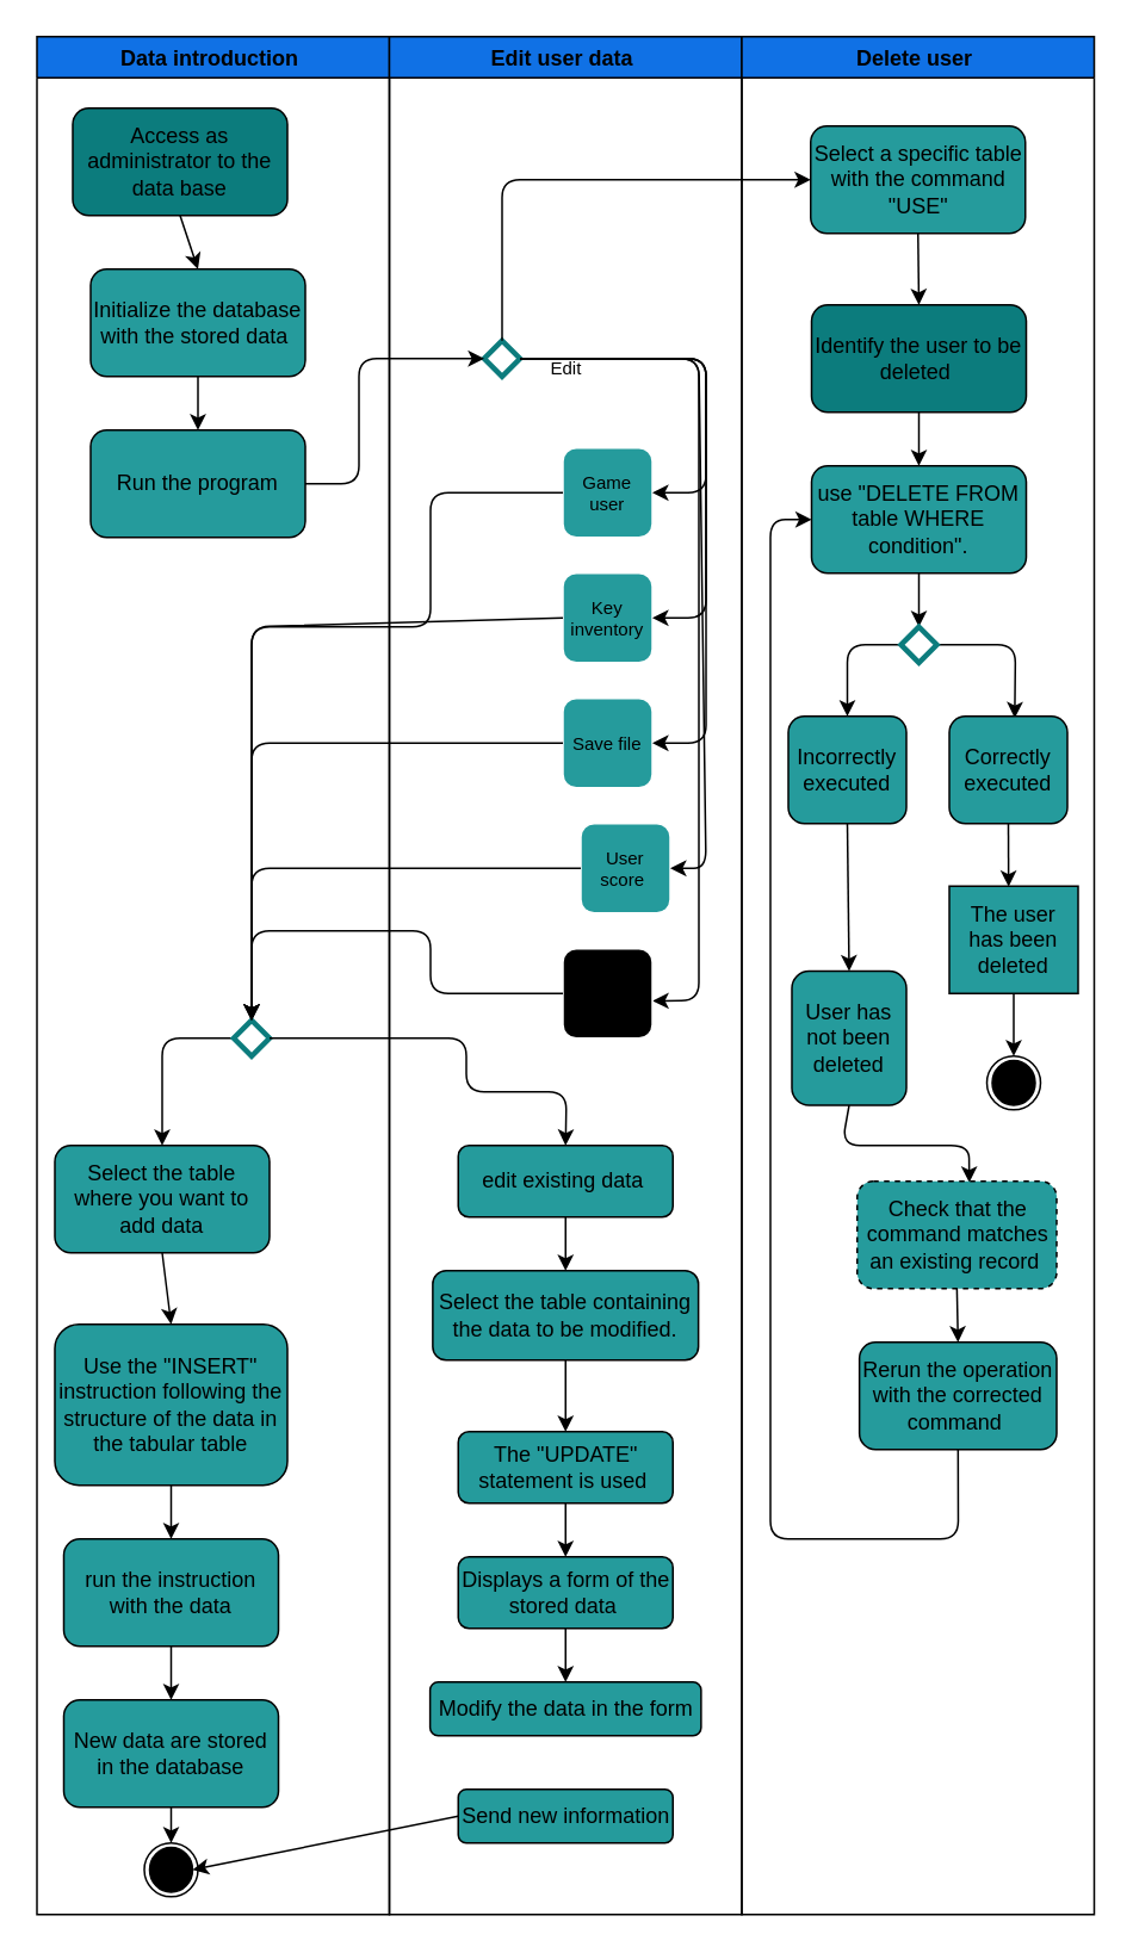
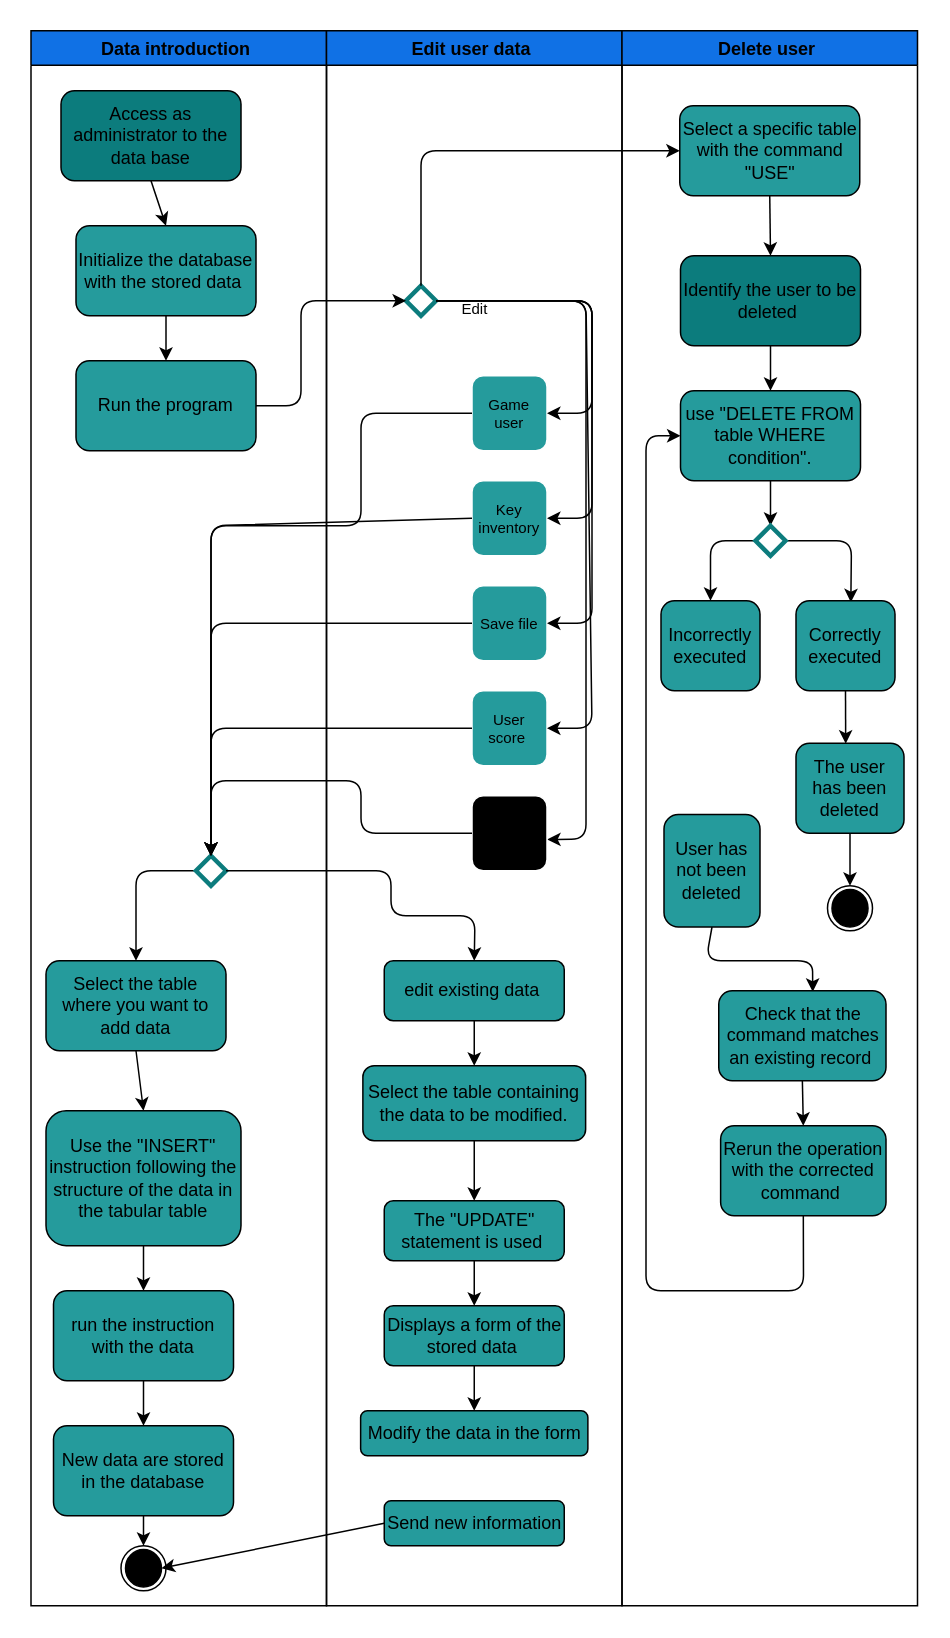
  <mxCell id="0" />
  <mxCell id="1" parent="0" />
  <mxCell id="2" value="Data introduction " style="swimlane;fillColor=#1071e5;" parent="1" vertex="1"><mxGeometry x="20" y="20" width="197" height="1050" as="geometry" /></mxCell>
  <mxCell id="3" value="Run the program" style="rounded=1;whiteSpace=wrap;html=1;fillColor=#259B9C;" parent="2" vertex="1"><mxGeometry x="30" y="220" width="120" height="60" as="geometry" /></mxCell>
  <mxCell id="4" value="Initialize the database with the stored data&amp;nbsp;" style="rounded=1;whiteSpace=wrap;html=1;fillColor=#259B9C;" parent="2" vertex="1"><mxGeometry x="30" y="130" width="120" height="60" as="geometry" /></mxCell>
  <mxCell id="5" style="edgeStyle=none;html=1;exitX=0.5;exitY=1;exitDx=0;exitDy=0;entryX=0.5;entryY=0;entryDx=0;entryDy=0;strokeColor=#000000;" parent="2" source="4" target="3" edge="1"><mxGeometry relative="1" as="geometry" /></mxCell>
  <mxCell id="6" value="Access as administrator to the data base" style="rounded=1;whiteSpace=wrap;html=1;fillColor=#0c7c7d;" parent="2" vertex="1"><mxGeometry x="20" y="40" width="120" height="60" as="geometry" /></mxCell>
  <mxCell id="7" style="edgeStyle=none;html=1;exitX=0.5;exitY=1;exitDx=0;exitDy=0;entryX=0.5;entryY=0;entryDx=0;entryDy=0;strokeColor=#000000;" parent="2" source="6" target="4" edge="1"><mxGeometry relative="1" as="geometry" /></mxCell>
  <mxCell id="8" style="edgeStyle=none;html=1;exitX=0;exitY=0.5;exitDx=0;exitDy=0;entryX=0.5;entryY=0;entryDx=0;entryDy=0;strokeColor=#000000;" parent="2" source="9" target="11" edge="1"><mxGeometry relative="1" as="geometry"><Array as="points"><mxPoint x="70" y="560" /></Array></mxGeometry></mxCell>
  <mxCell id="9" value="" style="rhombus;whiteSpace=wrap;html=1;labelBackgroundColor=none;fontColor=#FFFFFF;fillColor=none;strokeColor=#0C7C7D;strokeWidth=3;" parent="2" vertex="1"><mxGeometry x="110" y="550" width="20" height="20" as="geometry" /></mxCell>
  <mxCell id="10" style="edgeStyle=none;html=1;exitX=0.5;exitY=1;exitDx=0;exitDy=0;entryX=0.5;entryY=0;entryDx=0;entryDy=0;strokeColor=#000000;" edge="1" parent="2" source="11" target="13"><mxGeometry relative="1" as="geometry" /></mxCell>
  <mxCell id="11" value="Select the table where you want to add data" style="rounded=1;whiteSpace=wrap;html=1;fillColor=#259B9C;" parent="2" vertex="1"><mxGeometry x="10" y="620" width="120" height="60" as="geometry" /></mxCell>
  <mxCell id="12" style="edgeStyle=none;html=1;exitX=0.5;exitY=1;exitDx=0;exitDy=0;entryX=0.5;entryY=0;entryDx=0;entryDy=0;strokeColor=#000000;" edge="1" parent="2" source="13" target="15"><mxGeometry relative="1" as="geometry" /></mxCell>
  <mxCell id="13" value="Use the &quot;INSERT&quot; instruction following the structure of the data in the tabular table" style="rounded=1;whiteSpace=wrap;html=1;fillColor=#259B9C;" vertex="1" parent="2"><mxGeometry x="10" y="720" width="130" height="90" as="geometry" /></mxCell>
  <mxCell id="14" style="edgeStyle=none;html=1;exitX=0.5;exitY=1;exitDx=0;exitDy=0;entryX=0.5;entryY=0;entryDx=0;entryDy=0;strokeColor=#000000;" edge="1" parent="2" source="15" target="17"><mxGeometry relative="1" as="geometry" /></mxCell>
  <mxCell id="15" value="run the instruction with the data" style="rounded=1;whiteSpace=wrap;html=1;fillColor=#259B9C;" vertex="1" parent="2"><mxGeometry x="15" y="840" width="120" height="60" as="geometry" /></mxCell>
  <mxCell id="16" style="edgeStyle=none;html=1;exitX=0.5;exitY=1;exitDx=0;exitDy=0;entryX=0.5;entryY=0;entryDx=0;entryDy=0;strokeColor=#000000;" edge="1" parent="2" source="17" target="18"><mxGeometry relative="1" as="geometry" /></mxCell>
  <mxCell id="17" value="New data are stored in the database" style="rounded=1;whiteSpace=wrap;html=1;fillColor=#259B9C;" vertex="1" parent="2"><mxGeometry x="15" y="930" width="120" height="60" as="geometry" /></mxCell>
  <mxCell id="18" value="" style="ellipse;whiteSpace=wrap;html=1;aspect=fixed;labelBackgroundColor=none;fontColor=#FFFFFF;strokeColor=#000000;strokeWidth=1;fillColor=none;" parent="2" vertex="1"><mxGeometry x="60" y="1010" width="30" height="30" as="geometry" /></mxCell>
  <mxCell id="19" value="" style="ellipse;whiteSpace=wrap;html=1;labelBackgroundColor=none;fontColor=#FFFFFF;strokeColor=#000000;strokeWidth=1;fillColor=#000000;" parent="2" vertex="1"><mxGeometry x="63" y="1012.5" width="24" height="25" as="geometry" /></mxCell>
  <mxCell id="20" value="Edit user data " style="swimlane;fillColor=#1071e5;" parent="1" vertex="1"><mxGeometry x="217" y="20" width="197" height="1050" as="geometry" /></mxCell>
  <mxCell id="21" style="edgeStyle=none;html=1;exitX=1;exitY=0.5;exitDx=0;exitDy=0;entryX=1.002;entryY=0.583;entryDx=0;entryDy=0;entryPerimeter=0;strokeColor=#000000;" parent="20" source="22" target="31" edge="1"><mxGeometry relative="1" as="geometry"><Array as="points"><mxPoint x="173" y="180" /><mxPoint x="173" y="400" /><mxPoint x="173" y="539" /></Array></mxGeometry></mxCell>
  <mxCell id="22" value="" style="rhombus;whiteSpace=wrap;html=1;labelBackgroundColor=none;fontColor=#FFFFFF;fillColor=none;strokeColor=#0C7C7D;strokeWidth=3;" parent="20" vertex="1"><mxGeometry x="53" y="170" width="20" height="20" as="geometry" /></mxCell>
  <mxCell id="23" value="Game user" style="rounded=1;whiteSpace=wrap;html=1;labelBackgroundColor=none;fontSize=10;fontColor=#000000;strokeColor=#FFFFFF;strokeWidth=1;fillColor=#259B9C;" parent="20" vertex="1"><mxGeometry x="97" y="230" width="50" height="50" as="geometry" /></mxCell>
  <mxCell id="24" style="edgeStyle=none;html=1;exitX=1;exitY=0.5;exitDx=0;exitDy=0;entryX=1;entryY=0.5;entryDx=0;entryDy=0;strokeColor=#000000;" parent="20" source="22" target="23" edge="1"><mxGeometry relative="1" as="geometry"><Array as="points"><mxPoint x="177" y="180" /><mxPoint x="177" y="255" /></Array></mxGeometry></mxCell>
  <mxCell id="25" value="Key inventory" style="rounded=1;whiteSpace=wrap;html=1;labelBackgroundColor=none;fontSize=10;fontColor=#000000;strokeColor=#FFFFFF;strokeWidth=1;fillColor=#259B9C;" parent="20" vertex="1"><mxGeometry x="97" y="300" width="50" height="50" as="geometry" /></mxCell>
  <mxCell id="26" style="edgeStyle=none;html=1;exitX=1;exitY=0.5;exitDx=0;exitDy=0;entryX=1;entryY=0.5;entryDx=0;entryDy=0;strokeColor=#000000;" parent="20" source="22" target="25" edge="1"><mxGeometry relative="1" as="geometry"><Array as="points"><mxPoint x="177" y="180" /><mxPoint x="177" y="325" /></Array></mxGeometry></mxCell>
  <mxCell id="27" value="Save file" style="rounded=1;whiteSpace=wrap;html=1;labelBackgroundColor=none;fontSize=10;fontColor=#000000;strokeColor=#FFFFFF;strokeWidth=1;fillColor=#259B9C;" parent="20" vertex="1"><mxGeometry x="97" y="370" width="50" height="50" as="geometry" /></mxCell>
  <mxCell id="28" style="edgeStyle=none;html=1;exitX=1;exitY=0.5;exitDx=0;exitDy=0;entryX=1;entryY=0.5;entryDx=0;entryDy=0;strokeColor=#000000;" parent="20" source="22" target="27" edge="1"><mxGeometry relative="1" as="geometry"><Array as="points"><mxPoint x="177" y="180" /><mxPoint x="177" y="210" /><mxPoint x="177" y="395" /></Array></mxGeometry></mxCell>
- <mxCell id="29" value="User score&amp;nbsp;" style="rounded=1;whiteSpace=wrap;html=1;labelBackgroundColor=none;fontSize=10;fontColor=#000000;strokeColor=#FFFFFF;strokeWidth=1;fillColor=#259B9C;" parent="20" vertex="1"><mxGeometry x="107" y="440" width="50" height="50" as="geometry" /></mxCell>
+ <mxCell id="29" value="User score&amp;nbsp;" style="rounded=1;whiteSpace=wrap;html=1;labelBackgroundColor=none;fontSize=10;fontColor=#000000;strokeColor=#FFFFFF;strokeWidth=1;fillColor=#259B9C;" parent="20" vertex="1"><mxGeometry x="97" y="440" width="50" height="50" as="geometry" /></mxCell>
  <mxCell id="30" style="edgeStyle=none;html=1;exitX=1;exitY=0.5;exitDx=0;exitDy=0;entryX=1;entryY=0.5;entryDx=0;entryDy=0;strokeColor=#000000;" parent="20" source="22" target="29" edge="1"><mxGeometry relative="1" as="geometry"><Array as="points"><mxPoint x="173" y="180" /><mxPoint x="177" y="465" /></Array></mxGeometry></mxCell>
  <mxCell id="31" value="Questions" style="rounded=1;whiteSpace=wrap;html=1;labelBackgroundColor=none;fontSize=10;fontColor=#000000;strokeColor=#FFFFFF;strokeWidth=1;fillColor=#000000;" parent="20" vertex="1"><mxGeometry x="97" y="510" width="50" height="50" as="geometry" /></mxCell>
  <mxCell id="32" value="Edit&amp;nbsp;" style="text;html=1;strokeColor=none;fillColor=none;align=center;verticalAlign=middle;whiteSpace=wrap;rounded=0;labelBackgroundColor=none;fontColor=#000000;strokeWidth=1;fontSize=10;" parent="20" vertex="1"><mxGeometry x="83" y="180" width="35" height="10" as="geometry" /></mxCell>
  <mxCell id="33" style="edgeStyle=none;html=1;exitX=0.5;exitY=1;exitDx=0;exitDy=0;entryX=0.5;entryY=0;entryDx=0;entryDy=0;strokeColor=#000000;" edge="1" parent="20" source="34" target="38"><mxGeometry relative="1" as="geometry" /></mxCell>
  <mxCell id="34" value="edit existing data&amp;nbsp;" style="rounded=1;whiteSpace=wrap;html=1;fillColor=#259B9C;" parent="20" vertex="1"><mxGeometry x="38.5" y="620" width="120" height="40" as="geometry" /></mxCell>
  <mxCell id="35" style="edgeStyle=none;html=1;exitX=0.5;exitY=1;exitDx=0;exitDy=0;entryX=0.5;entryY=0;entryDx=0;entryDy=0;strokeColor=#000000;" edge="1" parent="20" source="36" target="41"><mxGeometry relative="1" as="geometry" /></mxCell>
  <mxCell id="36" value="Displays a form of the stored data&amp;nbsp;" style="rounded=1;whiteSpace=wrap;html=1;fillColor=#259B9C;" vertex="1" parent="20"><mxGeometry x="38.5" y="850" width="120" height="40" as="geometry" /></mxCell>
  <mxCell id="37" style="edgeStyle=none;html=1;exitX=0.5;exitY=1;exitDx=0;exitDy=0;entryX=0.5;entryY=0;entryDx=0;entryDy=0;strokeColor=#000000;" edge="1" parent="20" source="38" target="40"><mxGeometry relative="1" as="geometry" /></mxCell>
  <mxCell id="38" value="Select the table containing the data to be modified." style="rounded=1;whiteSpace=wrap;html=1;fillColor=#259B9C;" vertex="1" parent="20"><mxGeometry x="24.25" y="690" width="148.5" height="50" as="geometry" /></mxCell>
  <mxCell id="39" style="edgeStyle=none;html=1;exitX=0.5;exitY=1;exitDx=0;exitDy=0;entryX=0.5;entryY=0;entryDx=0;entryDy=0;strokeColor=#000000;" edge="1" parent="20" source="40" target="36"><mxGeometry relative="1" as="geometry" /></mxCell>
  <mxCell id="40" value="The &quot;UPDATE&quot; statement is used&amp;nbsp;" style="rounded=1;whiteSpace=wrap;html=1;fillColor=#259B9C;" vertex="1" parent="20"><mxGeometry x="38.5" y="780" width="120" height="40" as="geometry" /></mxCell>
  <mxCell id="41" value="Modify the data in the form" style="rounded=1;whiteSpace=wrap;html=1;fillColor=#259B9C;" vertex="1" parent="20"><mxGeometry x="22.75" y="920" width="151.5" height="30" as="geometry" /></mxCell>
  <mxCell id="42" value="Send new information" style="rounded=1;whiteSpace=wrap;html=1;fillColor=#259B9C;" vertex="1" parent="20"><mxGeometry x="38.5" y="980" width="120" height="30" as="geometry" /></mxCell>
  <mxCell id="43" value="Delete user " style="swimlane;fillColor=#1071e5;" parent="1" vertex="1"><mxGeometry x="414" y="20" width="197" height="1050" as="geometry" /></mxCell>
  <mxCell id="44" style="edgeStyle=none;html=1;exitX=0.5;exitY=1;exitDx=0;exitDy=0;entryX=0.5;entryY=0;entryDx=0;entryDy=0;strokeColor=#000000;" edge="1" parent="43" source="45" target="47"><mxGeometry relative="1" as="geometry" /></mxCell>
  <mxCell id="45" value="Select a specific table with the command &quot;USE&quot;" style="rounded=1;whiteSpace=wrap;html=1;fillColor=#259B9C;" vertex="1" parent="43"><mxGeometry x="38.5" y="50" width="120" height="60" as="geometry" /></mxCell>
  <mxCell id="46" style="edgeStyle=none;html=1;exitX=0.5;exitY=1;exitDx=0;exitDy=0;entryX=0.5;entryY=0;entryDx=0;entryDy=0;strokeColor=#000000;" edge="1" parent="43" source="47" target="49"><mxGeometry relative="1" as="geometry" /></mxCell>
  <mxCell id="47" value="Identify the user to be deleted&amp;nbsp;" style="rounded=1;whiteSpace=wrap;html=1;fillColor=#0c7c7d;" vertex="1" parent="43"><mxGeometry x="39" y="150" width="120" height="60" as="geometry" /></mxCell>
  <mxCell id="48" style="edgeStyle=none;html=1;exitX=0.5;exitY=1;exitDx=0;exitDy=0;entryX=0.5;entryY=0;entryDx=0;entryDy=0;strokeColor=#000000;" edge="1" parent="43" source="49" target="52"><mxGeometry relative="1" as="geometry" /></mxCell>
  <mxCell id="49" value="&lt;div&gt;use &quot;DELETE FROM table WHERE condition&quot;.&lt;/div&gt;" style="rounded=1;whiteSpace=wrap;html=1;fillColor=#259B9C;" vertex="1" parent="43"><mxGeometry x="39" y="240" width="120" height="60" as="geometry" /></mxCell>
  <mxCell id="50" style="edgeStyle=none;html=1;exitX=1;exitY=0.5;exitDx=0;exitDy=0;entryX=0.554;entryY=0.017;entryDx=0;entryDy=0;entryPerimeter=0;strokeColor=#000000;" edge="1" parent="43" source="52" target="54"><mxGeometry relative="1" as="geometry"><Array as="points"><mxPoint x="153" y="340" /></Array></mxGeometry></mxCell>
  <mxCell id="51" style="edgeStyle=none;html=1;exitX=0;exitY=0.5;exitDx=0;exitDy=0;entryX=0.5;entryY=0;entryDx=0;entryDy=0;strokeColor=#000000;" edge="1" parent="43" source="52" target="60"><mxGeometry relative="1" as="geometry"><Array as="points"><mxPoint x="59" y="340" /></Array></mxGeometry></mxCell>
  <mxCell id="52" value="" style="rhombus;whiteSpace=wrap;html=1;labelBackgroundColor=none;fontColor=#FFFFFF;fillColor=none;strokeColor=#0C7C7D;strokeWidth=3;" vertex="1" parent="43"><mxGeometry x="89" y="330" width="20" height="20" as="geometry" /></mxCell>
  <mxCell id="53" style="edgeStyle=none;html=1;exitX=0.5;exitY=1;exitDx=0;exitDy=0;entryX=0.46;entryY=0.005;entryDx=0;entryDy=0;entryPerimeter=0;strokeColor=#000000;" edge="1" parent="43" source="54" target="56"><mxGeometry relative="1" as="geometry" /></mxCell>
  <mxCell id="54" value="Correctly executed" style="rounded=1;whiteSpace=wrap;html=1;fillColor=#259B9C;" vertex="1" parent="43"><mxGeometry x="116" y="380" width="66" height="60" as="geometry" /></mxCell>
  <mxCell id="55" style="edgeStyle=none;html=1;exitX=0.5;exitY=1;exitDx=0;exitDy=0;entryX=0.5;entryY=0;entryDx=0;entryDy=0;strokeColor=#000000;" edge="1" parent="43" source="56" target="57"><mxGeometry relative="1" as="geometry" /></mxCell>
- <mxCell id="56" value="The user has been deleted" style="whiteSpace=wrap;html=1;fillColor=#259B9C;rounded=0;" vertex="1" parent="43"><mxGeometry x="116" y="475" width="72" height="60" as="geometry" /></mxCell>
+ <mxCell id="56" value="The user has been deleted" style="rounded=1;whiteSpace=wrap;html=1;fillColor=#259B9C;" vertex="1" parent="43"><mxGeometry x="116" y="475" width="72" height="60" as="geometry" /></mxCell>
  <mxCell id="57" value="" style="ellipse;whiteSpace=wrap;html=1;aspect=fixed;labelBackgroundColor=none;fontColor=#FFFFFF;strokeColor=#000000;strokeWidth=1;fillColor=none;" vertex="1" parent="43"><mxGeometry x="137" y="570" width="30" height="30" as="geometry" /></mxCell>
  <mxCell id="58" value="" style="ellipse;whiteSpace=wrap;html=1;labelBackgroundColor=none;fontColor=#FFFFFF;strokeColor=#000000;strokeWidth=1;fillColor=#000000;" vertex="1" parent="43"><mxGeometry x="140" y="572.5" width="24" height="25" as="geometry" /></mxCell>
- <mxCell id="59" style="edgeStyle=none;html=1;exitX=0.5;exitY=1;exitDx=0;exitDy=0;entryX=0.5;entryY=0;entryDx=0;entryDy=0;strokeColor=#000000;" edge="1" parent="43" source="60" target="62"><mxGeometry relative="1" as="geometry" /></mxCell>
  <mxCell id="60" value="Incorrectly executed" style="rounded=1;whiteSpace=wrap;html=1;fillColor=#259B9C;" vertex="1" parent="43"><mxGeometry x="26" y="380" width="66" height="60" as="geometry" /></mxCell>
  <mxCell id="61" style="edgeStyle=none;html=1;exitX=0.5;exitY=1;exitDx=0;exitDy=0;entryX=0.562;entryY=0.012;entryDx=0;entryDy=0;entryPerimeter=0;strokeColor=#000000;" edge="1" parent="43" source="62" target="64"><mxGeometry relative="1" as="geometry"><Array as="points"><mxPoint x="56" y="620" /><mxPoint x="127" y="620" /></Array></mxGeometry></mxCell>
  <mxCell id="62" value="&lt;div&gt;User has not been deleted&lt;/div&gt;" style="rounded=1;whiteSpace=wrap;html=1;fillColor=#259B9C;" vertex="1" parent="43"><mxGeometry x="28" y="522.5" width="64" height="75" as="geometry" /></mxCell>
  <mxCell id="63" style="edgeStyle=none;html=1;exitX=0.5;exitY=1;exitDx=0;exitDy=0;entryX=0.5;entryY=0;entryDx=0;entryDy=0;strokeColor=#000000;" edge="1" parent="43" source="64" target="66"><mxGeometry relative="1" as="geometry" /></mxCell>
- <mxCell id="64" value="&lt;div&gt;Check that the command matches an existing record&amp;nbsp;&lt;/div&gt;" style="rounded=1;whiteSpace=wrap;html=1;fillColor=#259B9C;dashed=1;" vertex="1" parent="43"><mxGeometry x="64.5" y="640" width="111.5" height="60" as="geometry" /></mxCell>
+ <mxCell id="64" value="&lt;div&gt;Check that the command matches an existing record&amp;nbsp;&lt;/div&gt;" style="rounded=1;whiteSpace=wrap;html=1;fillColor=#259B9C;" vertex="1" parent="43"><mxGeometry x="64.5" y="640" width="111.5" height="60" as="geometry" /></mxCell>
  <mxCell id="65" style="edgeStyle=none;html=1;exitX=0.5;exitY=1;exitDx=0;exitDy=0;entryX=0;entryY=0.5;entryDx=0;entryDy=0;strokeColor=#000000;" edge="1" parent="43" source="66" target="49"><mxGeometry relative="1" as="geometry"><Array as="points"><mxPoint x="121" y="840" /><mxPoint x="16" y="840" /><mxPoint x="16" y="270" /></Array></mxGeometry></mxCell>
  <mxCell id="66" value="Rerun the operation with the corrected command&amp;nbsp;" style="rounded=1;whiteSpace=wrap;html=1;fillColor=#259B9C;" vertex="1" parent="43"><mxGeometry x="65.75" y="730" width="110.25" height="60" as="geometry" /></mxCell>
  <mxCell id="67" style="edgeStyle=none;html=1;exitX=1;exitY=0.5;exitDx=0;exitDy=0;strokeColor=#000000;entryX=0;entryY=0.5;entryDx=0;entryDy=0;" parent="1" source="3" target="22" edge="1"><mxGeometry relative="1" as="geometry"><mxPoint x="315.571" y="220.071" as="targetPoint" /><Array as="points"><mxPoint x="200" y="270" /><mxPoint x="200" y="200" /><mxPoint x="240" y="200" /></Array></mxGeometry></mxCell>
  <mxCell id="68" style="edgeStyle=none;html=1;exitX=0;exitY=0.5;exitDx=0;exitDy=0;strokeColor=#000000;entryX=0.5;entryY=0;entryDx=0;entryDy=0;" parent="1" source="23" target="9" edge="1"><mxGeometry relative="1" as="geometry"><mxPoint x="140" y="560" as="targetPoint" /><Array as="points"><mxPoint x="280" y="275" /><mxPoint x="240" y="275" /><mxPoint x="240" y="320" /><mxPoint x="240" y="350" /><mxPoint x="140" y="350" /></Array></mxGeometry></mxCell>
  <mxCell id="69" style="edgeStyle=none;html=1;exitX=0;exitY=0.5;exitDx=0;exitDy=0;entryX=0.5;entryY=0;entryDx=0;entryDy=0;strokeColor=#000000;" parent="1" source="25" target="9" edge="1"><mxGeometry relative="1" as="geometry"><Array as="points"><mxPoint x="140" y="350" /></Array></mxGeometry></mxCell>
  <mxCell id="70" style="edgeStyle=none;html=1;exitX=0;exitY=0.5;exitDx=0;exitDy=0;strokeColor=#000000;" parent="1" source="27" edge="1"><mxGeometry relative="1" as="geometry"><mxPoint x="140" y="570" as="targetPoint" /><Array as="points"><mxPoint x="140" y="415" /></Array></mxGeometry></mxCell>
  <mxCell id="71" style="edgeStyle=none;html=1;exitX=0;exitY=0.5;exitDx=0;exitDy=0;entryX=0.5;entryY=0;entryDx=0;entryDy=0;strokeColor=#000000;" parent="1" source="29" target="9" edge="1"><mxGeometry relative="1" as="geometry"><Array as="points"><mxPoint x="140" y="485" /></Array></mxGeometry></mxCell>
  <mxCell id="72" style="edgeStyle=none;html=1;exitX=0;exitY=0.5;exitDx=0;exitDy=0;entryX=0.5;entryY=0;entryDx=0;entryDy=0;strokeColor=#000000;" parent="1" source="31" target="9" edge="1"><mxGeometry relative="1" as="geometry"><Array as="points"><mxPoint x="240" y="555" /><mxPoint x="240" y="520" /><mxPoint x="140" y="520" /></Array></mxGeometry></mxCell>
  <mxCell id="73" style="edgeStyle=none;html=1;exitX=1;exitY=0.5;exitDx=0;exitDy=0;entryX=0.5;entryY=0;entryDx=0;entryDy=0;strokeColor=#000000;" parent="1" source="9" target="34" edge="1"><mxGeometry relative="1" as="geometry"><Array as="points"><mxPoint x="260" y="580" /><mxPoint x="260" y="610" /><mxPoint x="316" y="610" /></Array></mxGeometry></mxCell>
  <mxCell id="74" style="edgeStyle=none;html=1;exitX=0;exitY=0.5;exitDx=0;exitDy=0;entryX=1;entryY=0.5;entryDx=0;entryDy=0;strokeColor=#000000;" edge="1" parent="1" source="42" target="19"><mxGeometry relative="1" as="geometry" /></mxCell>
  <mxCell id="75" style="edgeStyle=none;html=1;exitX=0.5;exitY=0;exitDx=0;exitDy=0;strokeColor=#000000;entryX=0;entryY=0.5;entryDx=0;entryDy=0;" edge="1" parent="1" source="22" target="45"><mxGeometry relative="1" as="geometry"><mxPoint x="460" y="120" as="targetPoint" /><Array as="points"><mxPoint x="280" y="100" /></Array></mxGeometry></mxCell>
